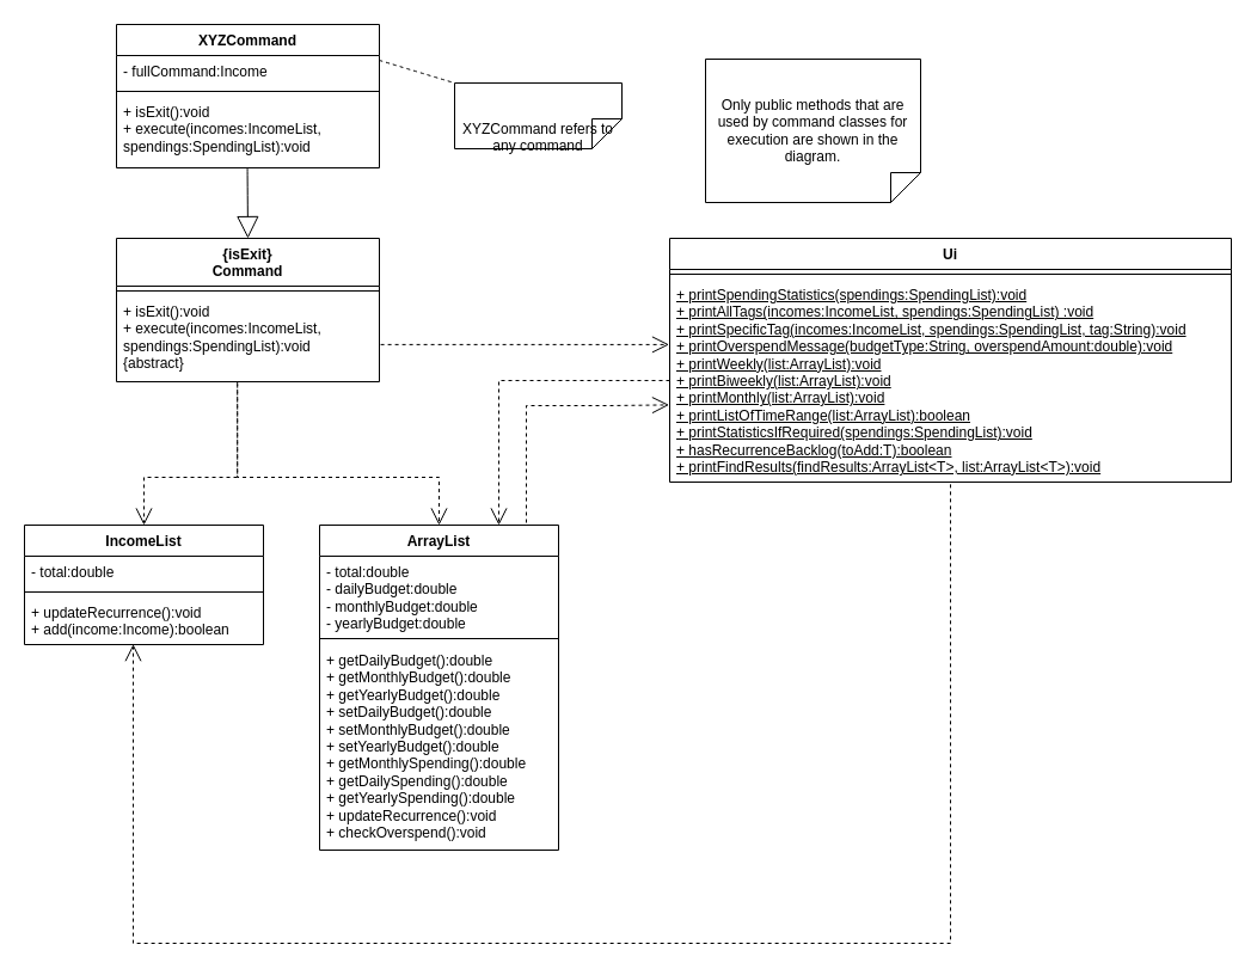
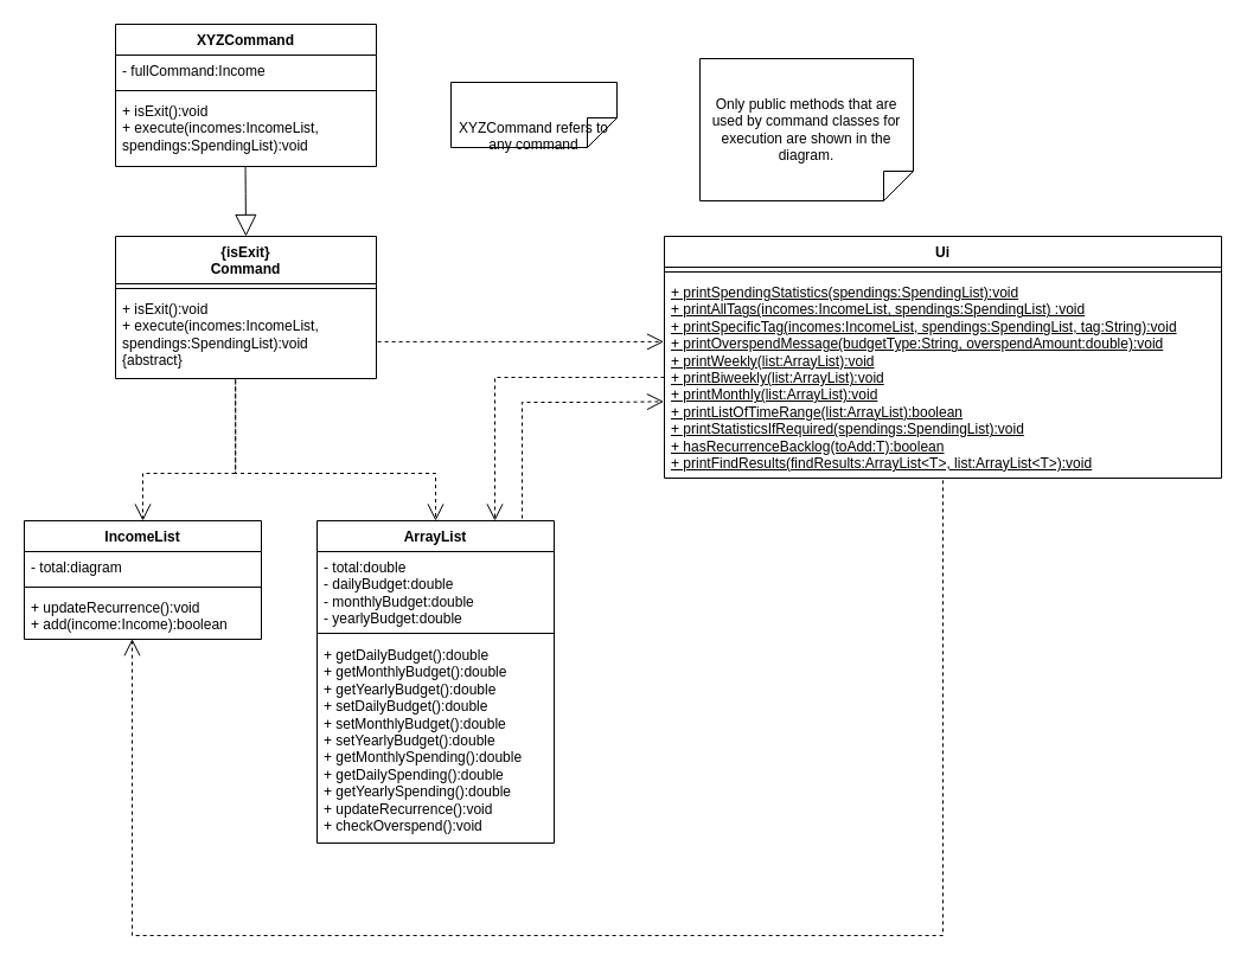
  <mxCell id="0" />
  <mxCell id="1" parent="0" />
  <mxCell id="2" value="XYZCommand" style="swimlane;fontStyle=1;align=center;verticalAlign=top;childLayout=stackLayout;horizontal=1;startSize=26;horizontalStack=0;resizeParent=1;resizeParentMax=0;resizeLast=0;collapsible=1;marginBottom=0;whiteSpace=wrap;html=1;" parent="1" vertex="1"><mxGeometry x="97" y="20" width="220" height="120" as="geometry" /></mxCell>
  <mxCell id="3" value="- fullCommand:Income" style="text;strokeColor=none;fillColor=none;align=left;verticalAlign=top;spacingLeft=4;spacingRight=4;overflow=hidden;rotatable=0;points=[[0,0.5],[1,0.5]];portConstraint=eastwest;whiteSpace=wrap;html=1;" parent="2" vertex="1"><mxGeometry y="26" width="220" height="26" as="geometry" /></mxCell>
  <mxCell id="4" value="" style="line;strokeWidth=1;fillColor=none;align=left;verticalAlign=middle;spacingTop=-1;spacingLeft=3;spacingRight=3;rotatable=0;labelPosition=right;points=[];portConstraint=eastwest;strokeColor=inherit;" parent="2" vertex="1"><mxGeometry y="52" width="220" height="8" as="geometry" /></mxCell>
  <mxCell id="5" value="+ isExit():void&lt;div&gt;+ execute(incomes:IncomeList,&lt;/div&gt;&lt;div&gt;spendings:SpendingList):void&lt;/div&gt;" style="text;strokeColor=none;fillColor=none;align=left;verticalAlign=top;spacingLeft=4;spacingRight=4;overflow=hidden;rotatable=0;points=[[0,0.5],[1,0.5]];portConstraint=eastwest;whiteSpace=wrap;html=1;" parent="2" vertex="1"><mxGeometry y="60" width="220" height="60" as="geometry" /></mxCell>
  <mxCell id="6" value="XYZCommand refers to any command" style="shape=note2;boundedLbl=1;whiteSpace=wrap;html=1;size=25;verticalAlign=top;align=center;flipV=1;" parent="1" vertex="1"><mxGeometry x="380" y="69" width="140" height="55" as="geometry" /></mxCell>
- <mxCell id="7" value="" style="endArrow=none;dashed=1;html=1;rounded=0;fontSize=12;startSize=8;endSize=8;curved=1;exitX=1;exitY=0.25;exitDx=0;exitDy=0;entryX=0;entryY=1;entryDx=0;entryDy=0;entryPerimeter=0;" parent="1" source="2" target="6" edge="1"><mxGeometry width="50" height="50" relative="1" as="geometry"><mxPoint x="347" y="239" as="sourcePoint" /><mxPoint x="397" y="189" as="targetPoint" /></mxGeometry></mxCell>
  <mxCell id="8" value="" style="endArrow=open;endSize=12;dashed=1;html=1;rounded=0;fontSize=12;exitX=0.46;exitY=1.03;exitDx=0;exitDy=0;entryX=0.5;entryY=0;entryDx=0;entryDy=0;edgeStyle=orthogonalEdgeStyle;exitPerimeter=0;" parent="1" source="19" target="26" edge="1"><mxGeometry width="160" relative="1" as="geometry"><mxPoint x="337" y="281.47" as="sourcePoint" /><mxPoint x="407" y="236" as="targetPoint" /><Array as="points"><mxPoint x="198" y="399" /><mxPoint x="120" y="399" /></Array></mxGeometry></mxCell>
  <mxCell id="9" value="" style="endArrow=open;endSize=12;dashed=1;html=1;rounded=0;fontSize=12;exitX=0.46;exitY=1.005;exitDx=0;exitDy=0;entryX=0.5;entryY=0;entryDx=0;entryDy=0;edgeStyle=orthogonalEdgeStyle;exitPerimeter=0;" parent="1" source="19" target="10" edge="1"><mxGeometry width="160" relative="1" as="geometry"><mxPoint x="381" y="279" as="sourcePoint" /><mxPoint x="407" y="344" as="targetPoint" /><Array as="points"><mxPoint x="198" y="399" /><mxPoint x="367" y="399" /></Array></mxGeometry></mxCell>
  <mxCell id="10" value="ArrayList" style="swimlane;fontStyle=1;align=center;verticalAlign=top;childLayout=stackLayout;horizontal=1;startSize=26;horizontalStack=0;resizeParent=1;resizeParentMax=0;resizeLast=0;collapsible=1;marginBottom=0;whiteSpace=wrap;html=1;" parent="1" vertex="1"><mxGeometry x="267" y="439" width="200" height="272" as="geometry" /></mxCell>
  <mxCell id="11" value="&lt;div&gt;- total:double&lt;/div&gt;- dailyBudget:double&lt;div&gt;- monthlyBudget:double&lt;/div&gt;&lt;div&gt;- yearlyBudget:double&lt;/div&gt;" style="text;strokeColor=none;fillColor=none;align=left;verticalAlign=top;spacingLeft=4;spacingRight=4;overflow=hidden;rotatable=0;points=[[0,0.5],[1,0.5]];portConstraint=eastwest;whiteSpace=wrap;html=1;" parent="10" vertex="1"><mxGeometry y="26" width="200" height="64" as="geometry" /></mxCell>
  <mxCell id="12" value="" style="line;strokeWidth=1;fillColor=none;align=left;verticalAlign=middle;spacingTop=-1;spacingLeft=3;spacingRight=3;rotatable=0;labelPosition=right;points=[];portConstraint=eastwest;strokeColor=inherit;" parent="10" vertex="1"><mxGeometry y="90" width="200" height="10" as="geometry" /></mxCell>
  <mxCell id="13" value="+ getDailyBudget():double&lt;div&gt;+ getMonthlyBudget():double&lt;/div&gt;&lt;div&gt;+ getYearlyBudget():double&lt;/div&gt;&lt;div&gt;+ setDailyBudget():double&lt;/div&gt;&lt;div&gt;+ setMonthlyBudget():double&lt;/div&gt;&lt;div&gt;+ setYearlyBudget():double&lt;/div&gt;&lt;div&gt;+ getMonthlySpending():double&lt;/div&gt;&lt;div&gt;+ getDailySpending():double&lt;/div&gt;&lt;div&gt;+ getYearlySpending():double&lt;/div&gt;&lt;div&gt;+ updateRecurrence():void&lt;/div&gt;&lt;div&gt;+ checkOverspend():void&lt;/div&gt;" style="text;strokeColor=none;fillColor=none;align=left;verticalAlign=top;spacingLeft=4;spacingRight=4;overflow=hidden;rotatable=0;points=[[0,0.5],[1,0.5]];portConstraint=eastwest;whiteSpace=wrap;html=1;" parent="10" vertex="1"><mxGeometry y="100" width="200" height="172" as="geometry" /></mxCell>
  <mxCell id="14" value="Ui" style="swimlane;fontStyle=1;align=center;verticalAlign=top;childLayout=stackLayout;horizontal=1;startSize=26;horizontalStack=0;resizeParent=1;resizeParentMax=0;resizeLast=0;collapsible=1;marginBottom=0;whiteSpace=wrap;html=1;" parent="1" vertex="1"><mxGeometry x="560" y="199" width="470" height="204" as="geometry" /></mxCell>
  <mxCell id="15" value="" style="line;strokeWidth=1;fillColor=none;align=left;verticalAlign=middle;spacingTop=-1;spacingLeft=3;spacingRight=3;rotatable=0;labelPosition=right;points=[];portConstraint=eastwest;strokeColor=inherit;" parent="14" vertex="1"><mxGeometry y="26" width="470" height="8" as="geometry" /></mxCell>
  <mxCell id="16" value="&lt;u&gt;+ printSpendingStatistics(spendings:SpendingList):void&lt;/u&gt;&lt;div&gt;&lt;u&gt;+ printAllTags(incomes:IncomeList, spendings:SpendingList) :void&lt;/u&gt;&lt;/div&gt;&lt;div&gt;&lt;u&gt;+ printSpecificTag(incomes:IncomeList, spendings:SpendingList, tag:String):void&lt;/u&gt;&lt;/div&gt;&lt;div&gt;&lt;u&gt;+ printOverspendMessage(budgetType:String, overspendAmount:double):void&lt;/u&gt;&lt;/div&gt;&lt;div&gt;&lt;u&gt;+ printWeekly(list:ArrayList):void&lt;/u&gt;&lt;/div&gt;&lt;div&gt;&lt;u&gt;+ printBiweekly(list:ArrayList):void&lt;/u&gt;&lt;u&gt;&lt;br&gt;&lt;/u&gt;&lt;/div&gt;&lt;div&gt;&lt;u&gt;+ printMonthly(list:ArrayList):void&lt;/u&gt;&lt;u&gt;&lt;br&gt;&lt;/u&gt;&lt;/div&gt;&lt;div&gt;&lt;u&gt;+ printListOfTimeRange(list:ArrayList):boolean&lt;/u&gt;&lt;u&gt;&lt;br&gt;&lt;/u&gt;&lt;/div&gt;&lt;div&gt;&lt;u&gt;+ printStatisticsIfRequired(spendings:SpendingList):void&lt;/u&gt;&lt;/div&gt;&lt;div&gt;&lt;u&gt;+ hasRecurrenceBacklog(toAdd:T):boolean&lt;/u&gt;&lt;/div&gt;&lt;div&gt;&lt;u&gt;+ printFindResults(findResults:ArrayList&amp;lt;T&amp;gt;, list:ArrayList&amp;lt;T&amp;gt;):void&lt;/u&gt;&lt;/div&gt;" style="text;strokeColor=none;fillColor=none;align=left;verticalAlign=top;spacingLeft=4;spacingRight=4;overflow=hidden;rotatable=0;points=[[0,0.5],[1,0.5]];portConstraint=eastwest;whiteSpace=wrap;html=1;" parent="14" vertex="1"><mxGeometry y="34" width="470" height="170" as="geometry" /></mxCell>
  <mxCell id="17" value="&lt;div&gt;{isExit}&lt;/div&gt;Command" style="swimlane;fontStyle=1;align=center;verticalAlign=top;childLayout=stackLayout;horizontal=1;startSize=40;horizontalStack=0;resizeParent=1;resizeParentMax=0;resizeLast=0;collapsible=1;marginBottom=0;whiteSpace=wrap;html=1;" parent="1" vertex="1"><mxGeometry x="97" y="199" width="220" height="120" as="geometry"><mxRectangle x="290" y="170" width="100" height="30" as="alternateBounds" /></mxGeometry></mxCell>
  <mxCell id="18" value="" style="line;strokeWidth=1;fillColor=none;align=left;verticalAlign=middle;spacingTop=-1;spacingLeft=3;spacingRight=3;rotatable=0;labelPosition=right;points=[];portConstraint=eastwest;strokeColor=inherit;" parent="17" vertex="1"><mxGeometry y="40" width="220" height="8" as="geometry" /></mxCell>
  <mxCell id="19" value="+ isExit():void&lt;div&gt;+ execute(incomes:IncomeList, spendings:SpendingList):void {abstract}&lt;/div&gt;" style="text;strokeColor=none;fillColor=none;align=left;verticalAlign=top;spacingLeft=4;spacingRight=4;overflow=hidden;rotatable=0;points=[[0,0.5],[1,0.5]];portConstraint=eastwest;whiteSpace=wrap;html=1;" parent="17" vertex="1"><mxGeometry y="48" width="220" height="72" as="geometry" /></mxCell>
  <mxCell id="20" value="" style="endArrow=block;endSize=16;endFill=0;html=1;rounded=0;fontSize=12;curved=1;exitX=0.498;exitY=1.007;exitDx=0;exitDy=0;exitPerimeter=0;entryX=0.5;entryY=0;entryDx=0;entryDy=0;" parent="1" source="5" target="17" edge="1"><mxGeometry width="160" relative="1" as="geometry"><mxPoint x="217" y="149" as="sourcePoint" /><mxPoint x="287" y="59" as="targetPoint" /></mxGeometry></mxCell>
  <mxCell id="21" value="Only public methods that are used by command classes for execution are shown in the diagram." style="shape=note2;boundedLbl=1;whiteSpace=wrap;html=1;size=25;verticalAlign=top;align=center;flipV=1;" parent="1" vertex="1"><mxGeometry x="590" y="49" width="180" height="120" as="geometry" /></mxCell>
  <mxCell id="22" value="" style="endArrow=open;endSize=12;dashed=1;html=1;rounded=0;fontSize=12;exitX=0.5;exitY=1.011;exitDx=0;exitDy=0;exitPerimeter=0;entryX=0.455;entryY=0.992;entryDx=0;entryDy=0;entryPerimeter=0;edgeStyle=orthogonalEdgeStyle;" parent="1" source="16" target="29" edge="1"><mxGeometry width="160" relative="1" as="geometry"><mxPoint x="90" y="739" as="sourcePoint" /><mxPoint y="559" as="targetPoint" x="-110" /><Array as="points"><mxPoint x="795" y="789" /><mxPoint x="111" y="789" /></Array></mxGeometry></mxCell>
  <mxCell id="23" value="" style="endArrow=open;endSize=12;dashed=1;html=1;rounded=0;fontSize=12;exitX=0;exitY=0.5;exitDx=0;exitDy=0;entryX=0.75;entryY=0;entryDx=0;entryDy=0;edgeStyle=orthogonalEdgeStyle;" parent="1" source="16" target="10" edge="1"><mxGeometry width="160" relative="1" as="geometry"><mxPoint x="320" y="659" as="sourcePoint" /><mxPoint x="480" y="659" as="targetPoint" /></mxGeometry></mxCell>
  <mxCell id="24" value="" style="endArrow=open;endSize=12;dashed=1;html=1;rounded=0;fontSize=12;edgeStyle=orthogonalEdgeStyle;entryX=-0.001;entryY=0.62;entryDx=0;entryDy=0;entryPerimeter=0;" parent="1" target="16" edge="1"><mxGeometry width="160" relative="1" as="geometry"><mxPoint x="440" y="437" as="sourcePoint" /><mxPoint x="510" y="359" as="targetPoint" /><Array as="points"><mxPoint x="440" y="339" /><mxPoint x="510" y="339" /></Array></mxGeometry></mxCell>
  <mxCell id="25" value="" style="endArrow=open;endSize=12;dashed=1;html=1;rounded=0;fontSize=12;exitX=1;exitY=0.5;exitDx=0;exitDy=0;edgeStyle=orthogonalEdgeStyle;entryX=-0.001;entryY=0.323;entryDx=0;entryDy=0;entryPerimeter=0;" parent="1" source="19" target="16" edge="1"><mxGeometry width="160" relative="1" as="geometry"><mxPoint x="350" y="279" as="sourcePoint" /><mxPoint x="480" y="339" as="targetPoint" /><Array as="points"><mxPoint x="317" y="288" /></Array></mxGeometry></mxCell>
  <mxCell id="26" value="IncomeList" style="swimlane;fontStyle=1;align=center;verticalAlign=top;childLayout=stackLayout;horizontal=1;startSize=26;horizontalStack=0;resizeParent=1;resizeParentMax=0;resizeLast=0;collapsible=1;marginBottom=0;whiteSpace=wrap;html=1;" parent="1" vertex="1"><mxGeometry x="20" y="439" width="200" height="100" as="geometry" /></mxCell>
- <mxCell id="27" value="- total:double" style="text;strokeColor=none;fillColor=none;align=left;verticalAlign=top;spacingLeft=4;spacingRight=4;overflow=hidden;rotatable=0;points=[[0,0.5],[1,0.5]];portConstraint=eastwest;whiteSpace=wrap;html=1;" parent="26" vertex="1"><mxGeometry y="26" width="200" height="26" as="geometry" /></mxCell>
+ <mxCell id="27" value="- total:diagram" style="text;strokeColor=none;fillColor=none;align=left;verticalAlign=top;spacingLeft=4;spacingRight=4;overflow=hidden;rotatable=0;points=[[0,0.5],[1,0.5]];portConstraint=eastwest;whiteSpace=wrap;html=1;" parent="26" vertex="1"><mxGeometry y="26" width="200" height="26" as="geometry" /></mxCell>
  <mxCell id="28" value="" style="line;strokeWidth=1;fillColor=none;align=left;verticalAlign=middle;spacingTop=-1;spacingLeft=3;spacingRight=3;rotatable=0;labelPosition=right;points=[];portConstraint=eastwest;strokeColor=inherit;" parent="26" vertex="1"><mxGeometry y="52" width="200" height="8" as="geometry" /></mxCell>
  <mxCell id="29" value="+ updateRecurrence():void&lt;div&gt;+ add(income:Income):boolean&lt;br&gt;&lt;div&gt;&lt;br&gt;&lt;/div&gt;&lt;/div&gt;" style="text;strokeColor=none;fillColor=none;align=left;verticalAlign=top;spacingLeft=4;spacingRight=4;overflow=hidden;rotatable=0;points=[[0,0.5],[1,0.5]];portConstraint=eastwest;whiteSpace=wrap;html=1;" parent="26" vertex="1"><mxGeometry y="60" width="200" height="40" as="geometry" /></mxCell>
